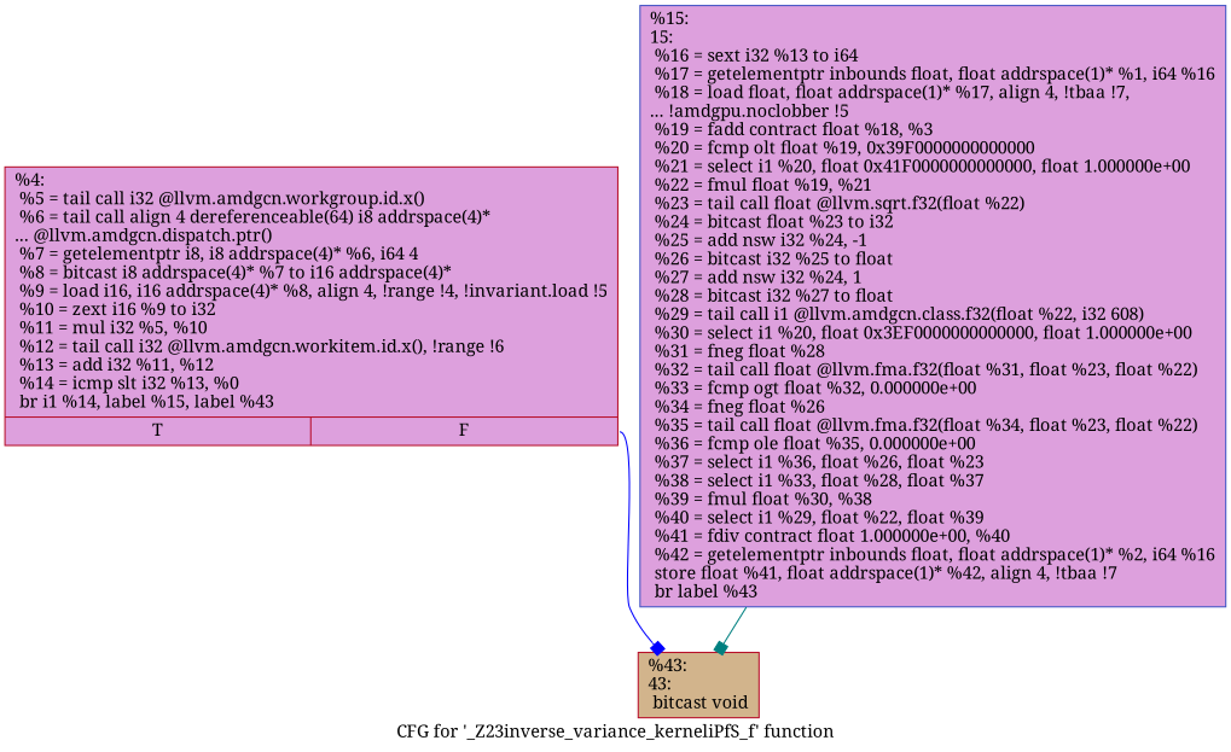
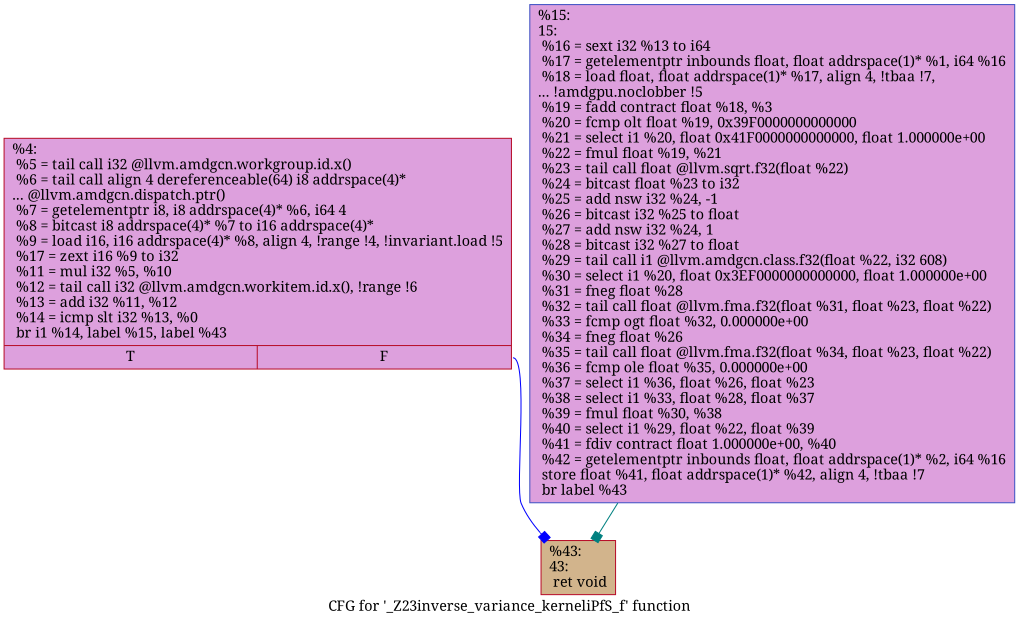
  digraph {
    fontname="Noto Serif"
    label="CFG for '_Z23inverse_variance_kerneliPfS_f' function"
    node [color="#b70d28ff" fillcolor=plum fontname="Noto Serif" shape=record style=filled]
    edge [arrowhead=box fontname="Noto Serif" style=solid]
-   n1 [label="{%4:\l  %5 = tail call i32 @llvm.amdgcn.workgroup.id.x()\l  %6 = tail call align 4 dereferenceable(64) i8 addrspace(4)*\l... @llvm.amdgcn.dispatch.ptr()\l  %7 = getelementptr i8, i8 addrspace(4)* %6, i64 4\l  %8 = bitcast i8 addrspace(4)* %7 to i16 addrspace(4)*\l  %9 = load i16, i16 addrspace(4)* %8, align 4, !range !4, !invariant.load !5\l  %10 = zext i16 %9 to i32\l  %11 = mul i32 %5, %10\l  %12 = tail call i32 @llvm.amdgcn.workitem.id.x(), !range !6\l  %13 = add i32 %11, %12\l  %14 = icmp slt i32 %13, %0\l  br i1 %14, label %15, label %43\l|{<s0>T|<s1>F}}"]
-   n2 [fillcolor=tan label="{%43:\l43:                                               \l  bitcast void\l}"]
+   n1 [label="{%4:\l  %5 = tail call i32 @llvm.amdgcn.workgroup.id.x()\l  %6 = tail call align 4 dereferenceable(64) i8 addrspace(4)*\l... @llvm.amdgcn.dispatch.ptr()\l  %7 = getelementptr i8, i8 addrspace(4)* %6, i64 4\l  %8 = bitcast i8 addrspace(4)* %7 to i16 addrspace(4)*\l  %9 = load i16, i16 addrspace(4)* %8, align 4, !range !4, !invariant.load !5\l  %17 = zext i16 %9 to i32\l  %11 = mul i32 %5, %10\l  %12 = tail call i32 @llvm.amdgcn.workitem.id.x(), !range !6\l  %13 = add i32 %11, %12\l  %14 = icmp slt i32 %13, %0\l  br i1 %14, label %15, label %43\l|{<s0>T|<s1>F}}"]
+   n2 [fillcolor=tan label="{%43:\l43:                                               \l  ret void\l}"]
    n3 [color="#3d50c3ff" label="{%15:\l15:                                               \l  %16 = sext i32 %13 to i64\l  %17 = getelementptr inbounds float, float addrspace(1)* %1, i64 %16\l  %18 = load float, float addrspace(1)* %17, align 4, !tbaa !7,\l... !amdgpu.noclobber !5\l  %19 = fadd contract float %18, %3\l  %20 = fcmp olt float %19, 0x39F0000000000000\l  %21 = select i1 %20, float 0x41F0000000000000, float 1.000000e+00\l  %22 = fmul float %19, %21\l  %23 = tail call float @llvm.sqrt.f32(float %22)\l  %24 = bitcast float %23 to i32\l  %25 = add nsw i32 %24, -1\l  %26 = bitcast i32 %25 to float\l  %27 = add nsw i32 %24, 1\l  %28 = bitcast i32 %27 to float\l  %29 = tail call i1 @llvm.amdgcn.class.f32(float %22, i32 608)\l  %30 = select i1 %20, float 0x3EF0000000000000, float 1.000000e+00\l  %31 = fneg float %28\l  %32 = tail call float @llvm.fma.f32(float %31, float %23, float %22)\l  %33 = fcmp ogt float %32, 0.000000e+00\l  %34 = fneg float %26\l  %35 = tail call float @llvm.fma.f32(float %34, float %23, float %22)\l  %36 = fcmp ole float %35, 0.000000e+00\l  %37 = select i1 %36, float %26, float %23\l  %38 = select i1 %33, float %28, float %37\l  %39 = fmul float %30, %38\l  %40 = select i1 %29, float %22, float %39\l  %41 = fdiv contract float 1.000000e+00, %40\l  %42 = getelementptr inbounds float, float addrspace(1)* %2, i64 %16\l  store float %41, float addrspace(1)* %42, align 4, !tbaa !7\l  br label %43\l}"]
    n1 -> n2 [color=blue tailport=s1]
    n3 -> n2 [color=teal]
  }
